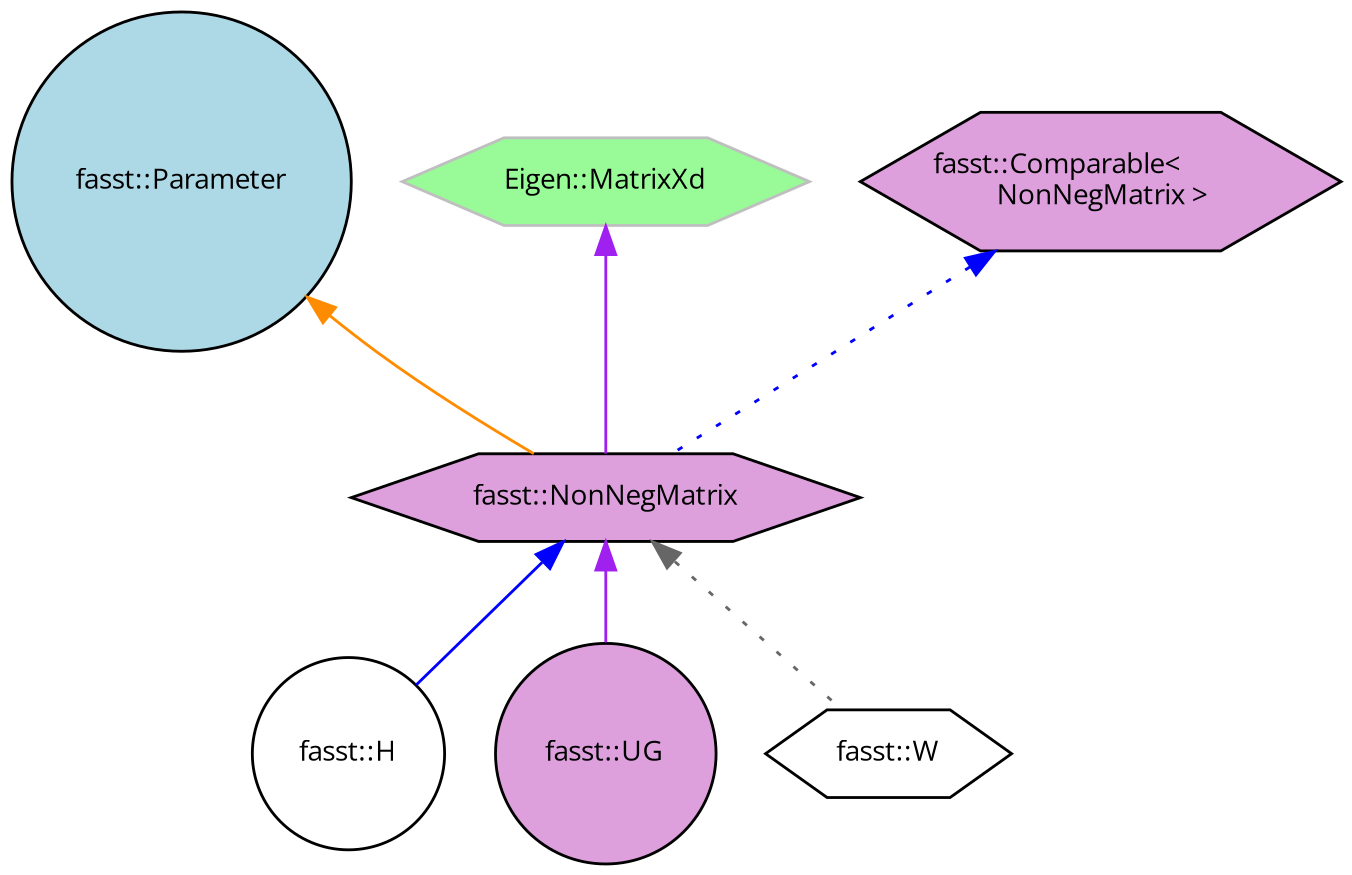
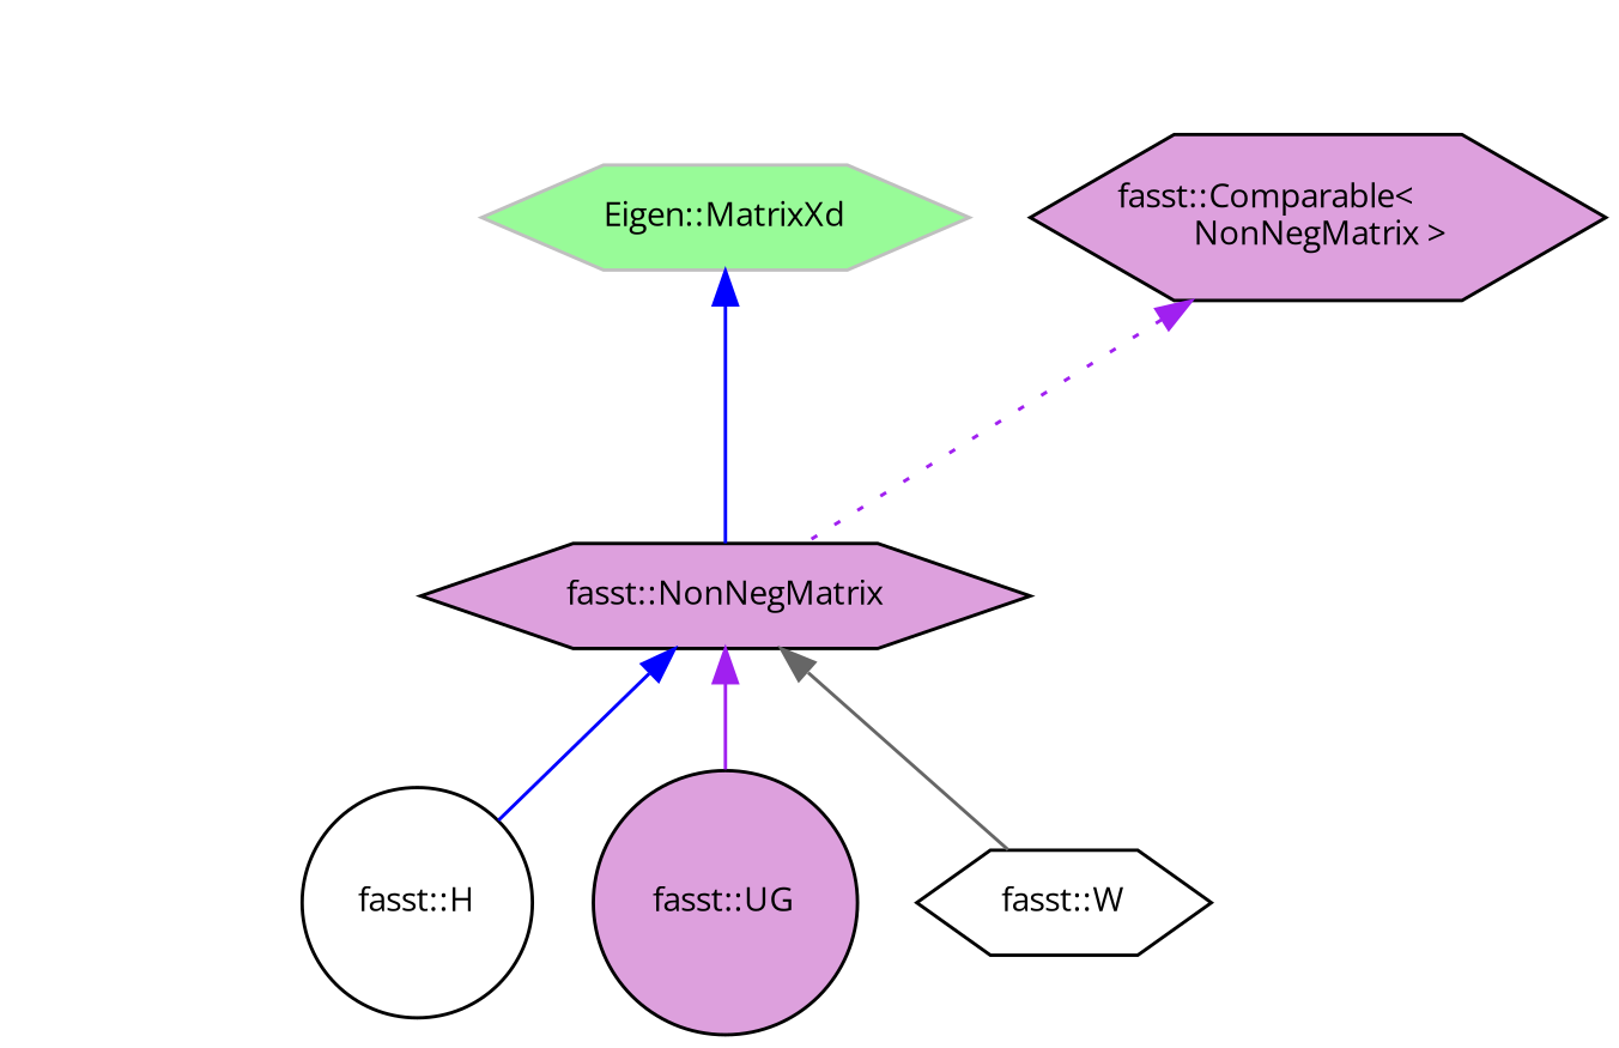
  digraph {
    fontname="Open Sans"
    node [color=black fillcolor=plum fontname="Open Sans" fontsize=10 shape=hexagon style=filled]
    edge [color=blue dir=back fontname="Open Sans" fontsize=10 labelfontname=Helvetica labelfontsize=10 style=solid]
    n1 [fontcolor=black height=0.2 label="fasst::NonNegMatrix" width=0.4]
    n2 [fillcolor=white height=0.2 label="fasst::H" shape=circle width=0.4]
    n3 [height=0.2 label="fasst::UG" shape=circle width=0.4]
    n4 [fillcolor=white height=0.2 label="fasst::W" width=0.4]
-   n5 [fillcolor=lightblue height=0.2 label="fasst::Parameter" shape=circle width=0.4]
    n6 [color=grey75 fillcolor=palegreen height=0.2 label="Eigen::MatrixXd" width=0.4]
    n7 [height=0.2 label="fasst::Comparable\<\l NonNegMatrix \>" width=0.4]
    n1 -> n2
    n1 -> n3 [color=purple]
-   n1 -> n4 [color=gray40 style=dotted]
-   n5 -> n1 [color=darkorange]
-   n6 -> n1 [color=purple]
-   n7 -> n1 [style=dotted]
+   n1 -> n4 [color=gray40]
+   n6 -> n1
+   n7 -> n1 [color=purple style=dotted]
  }
